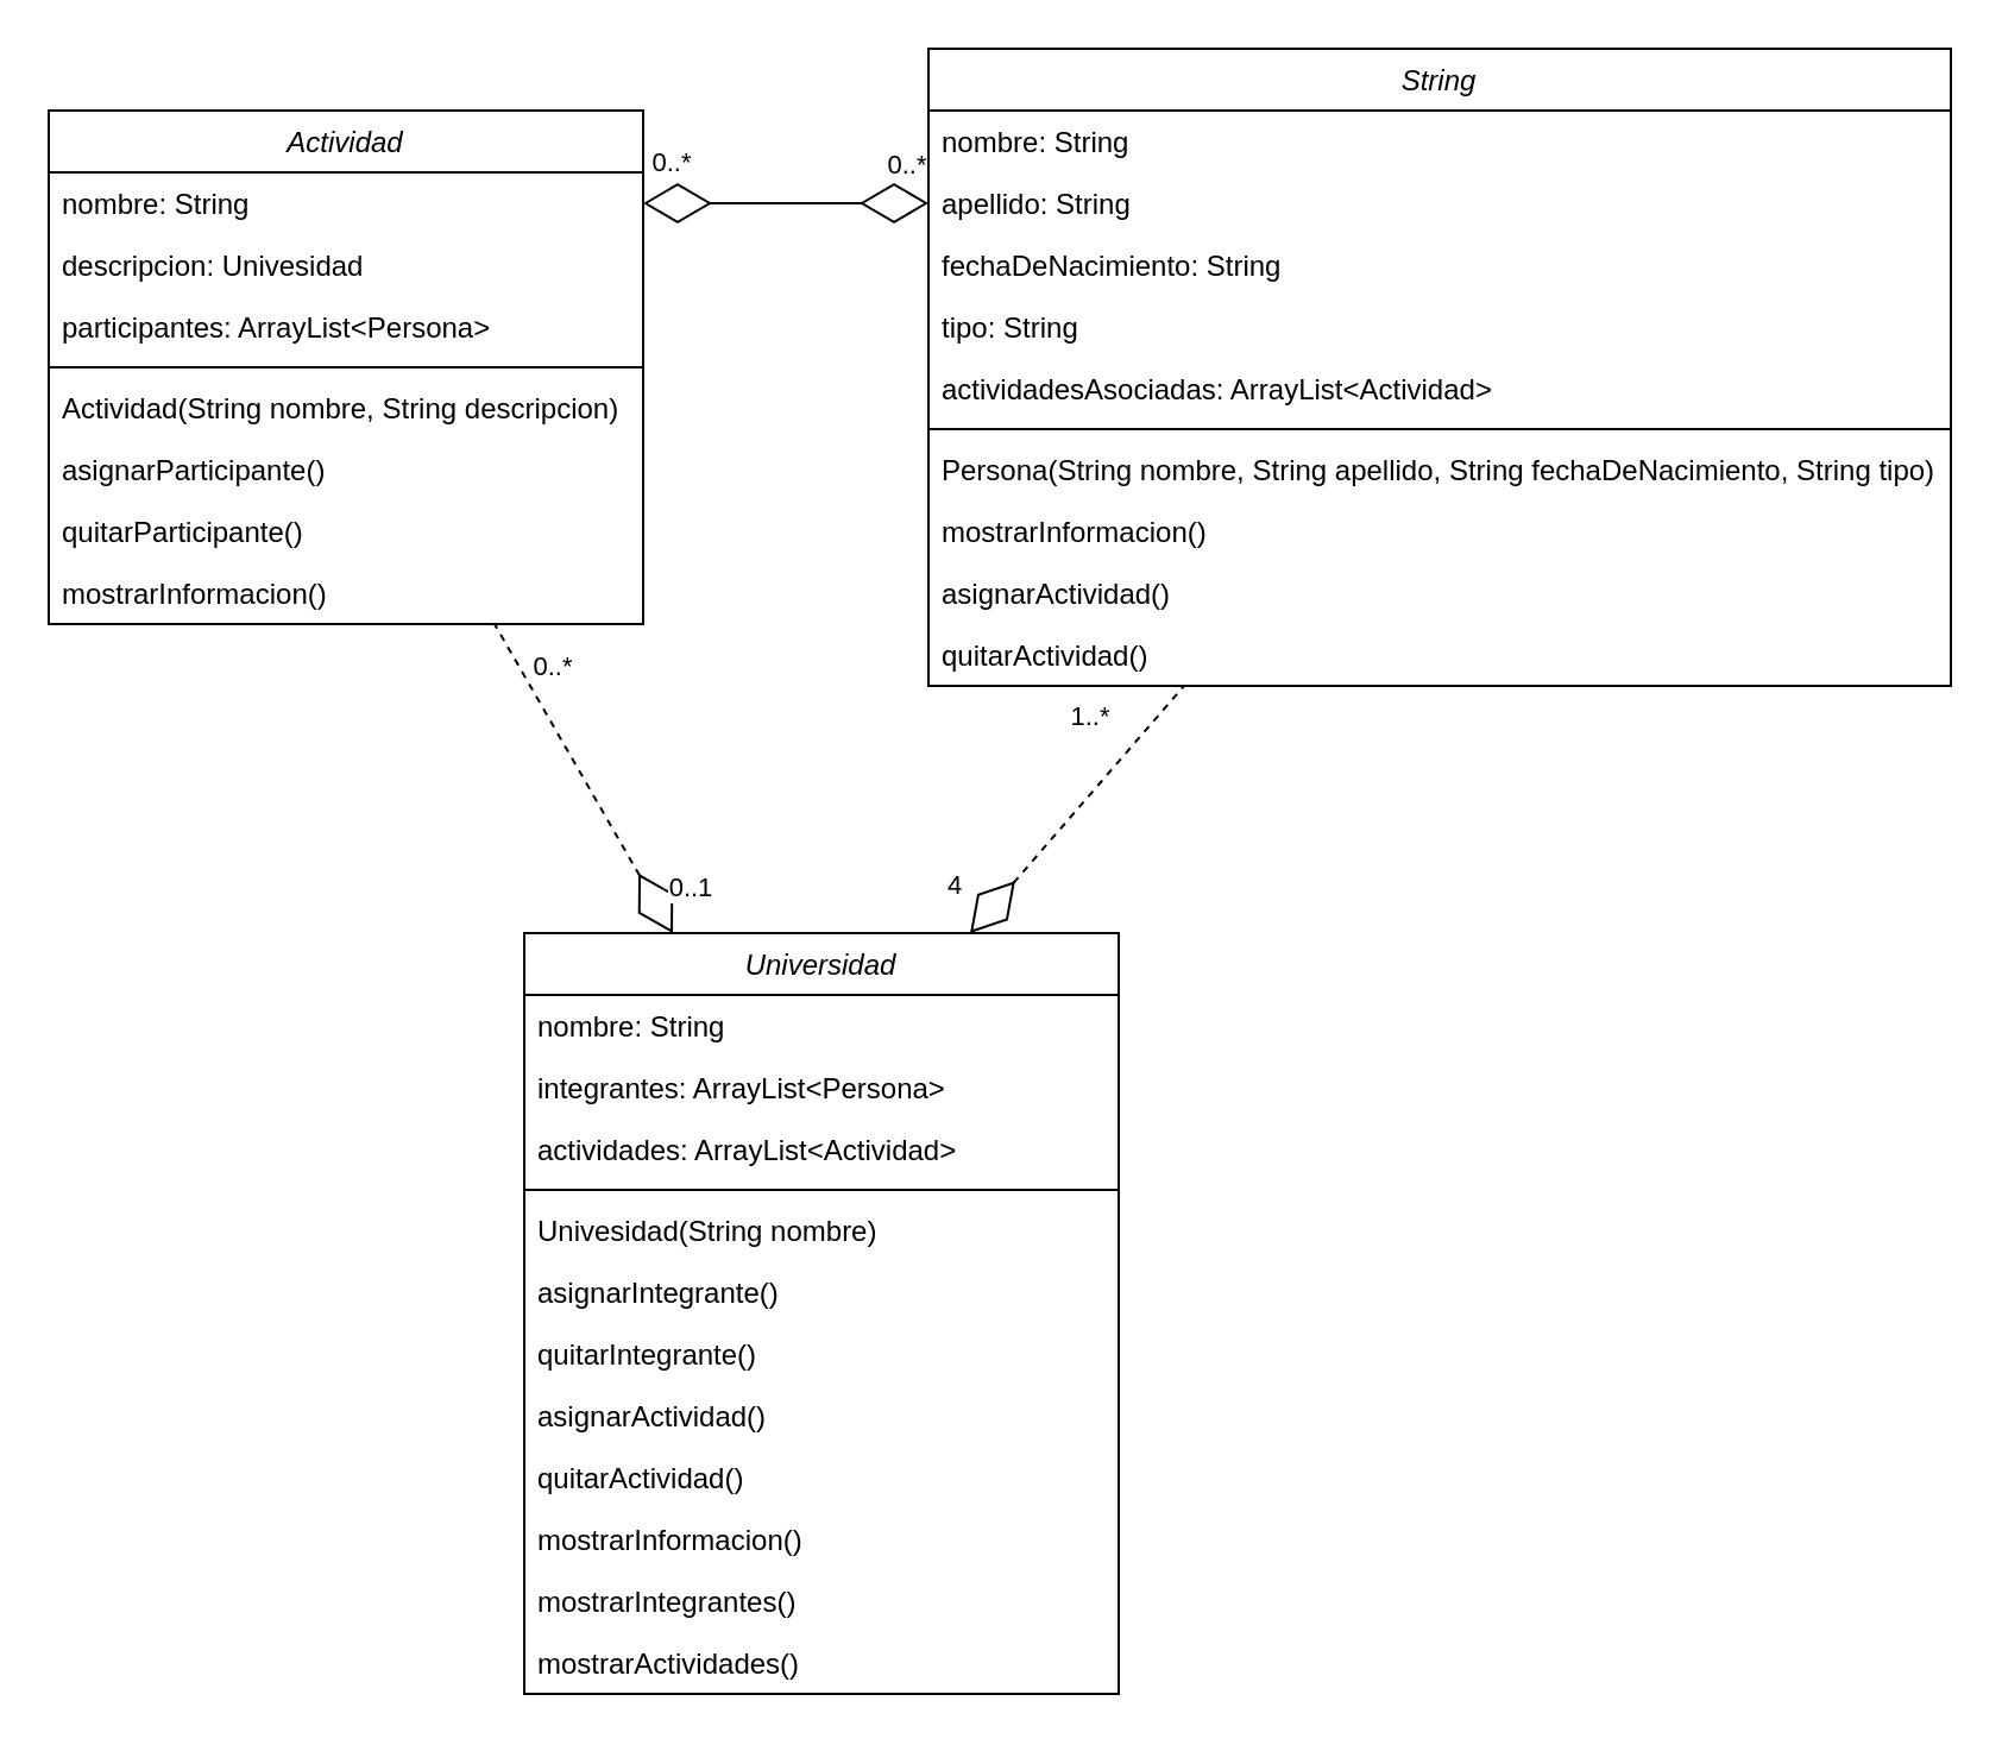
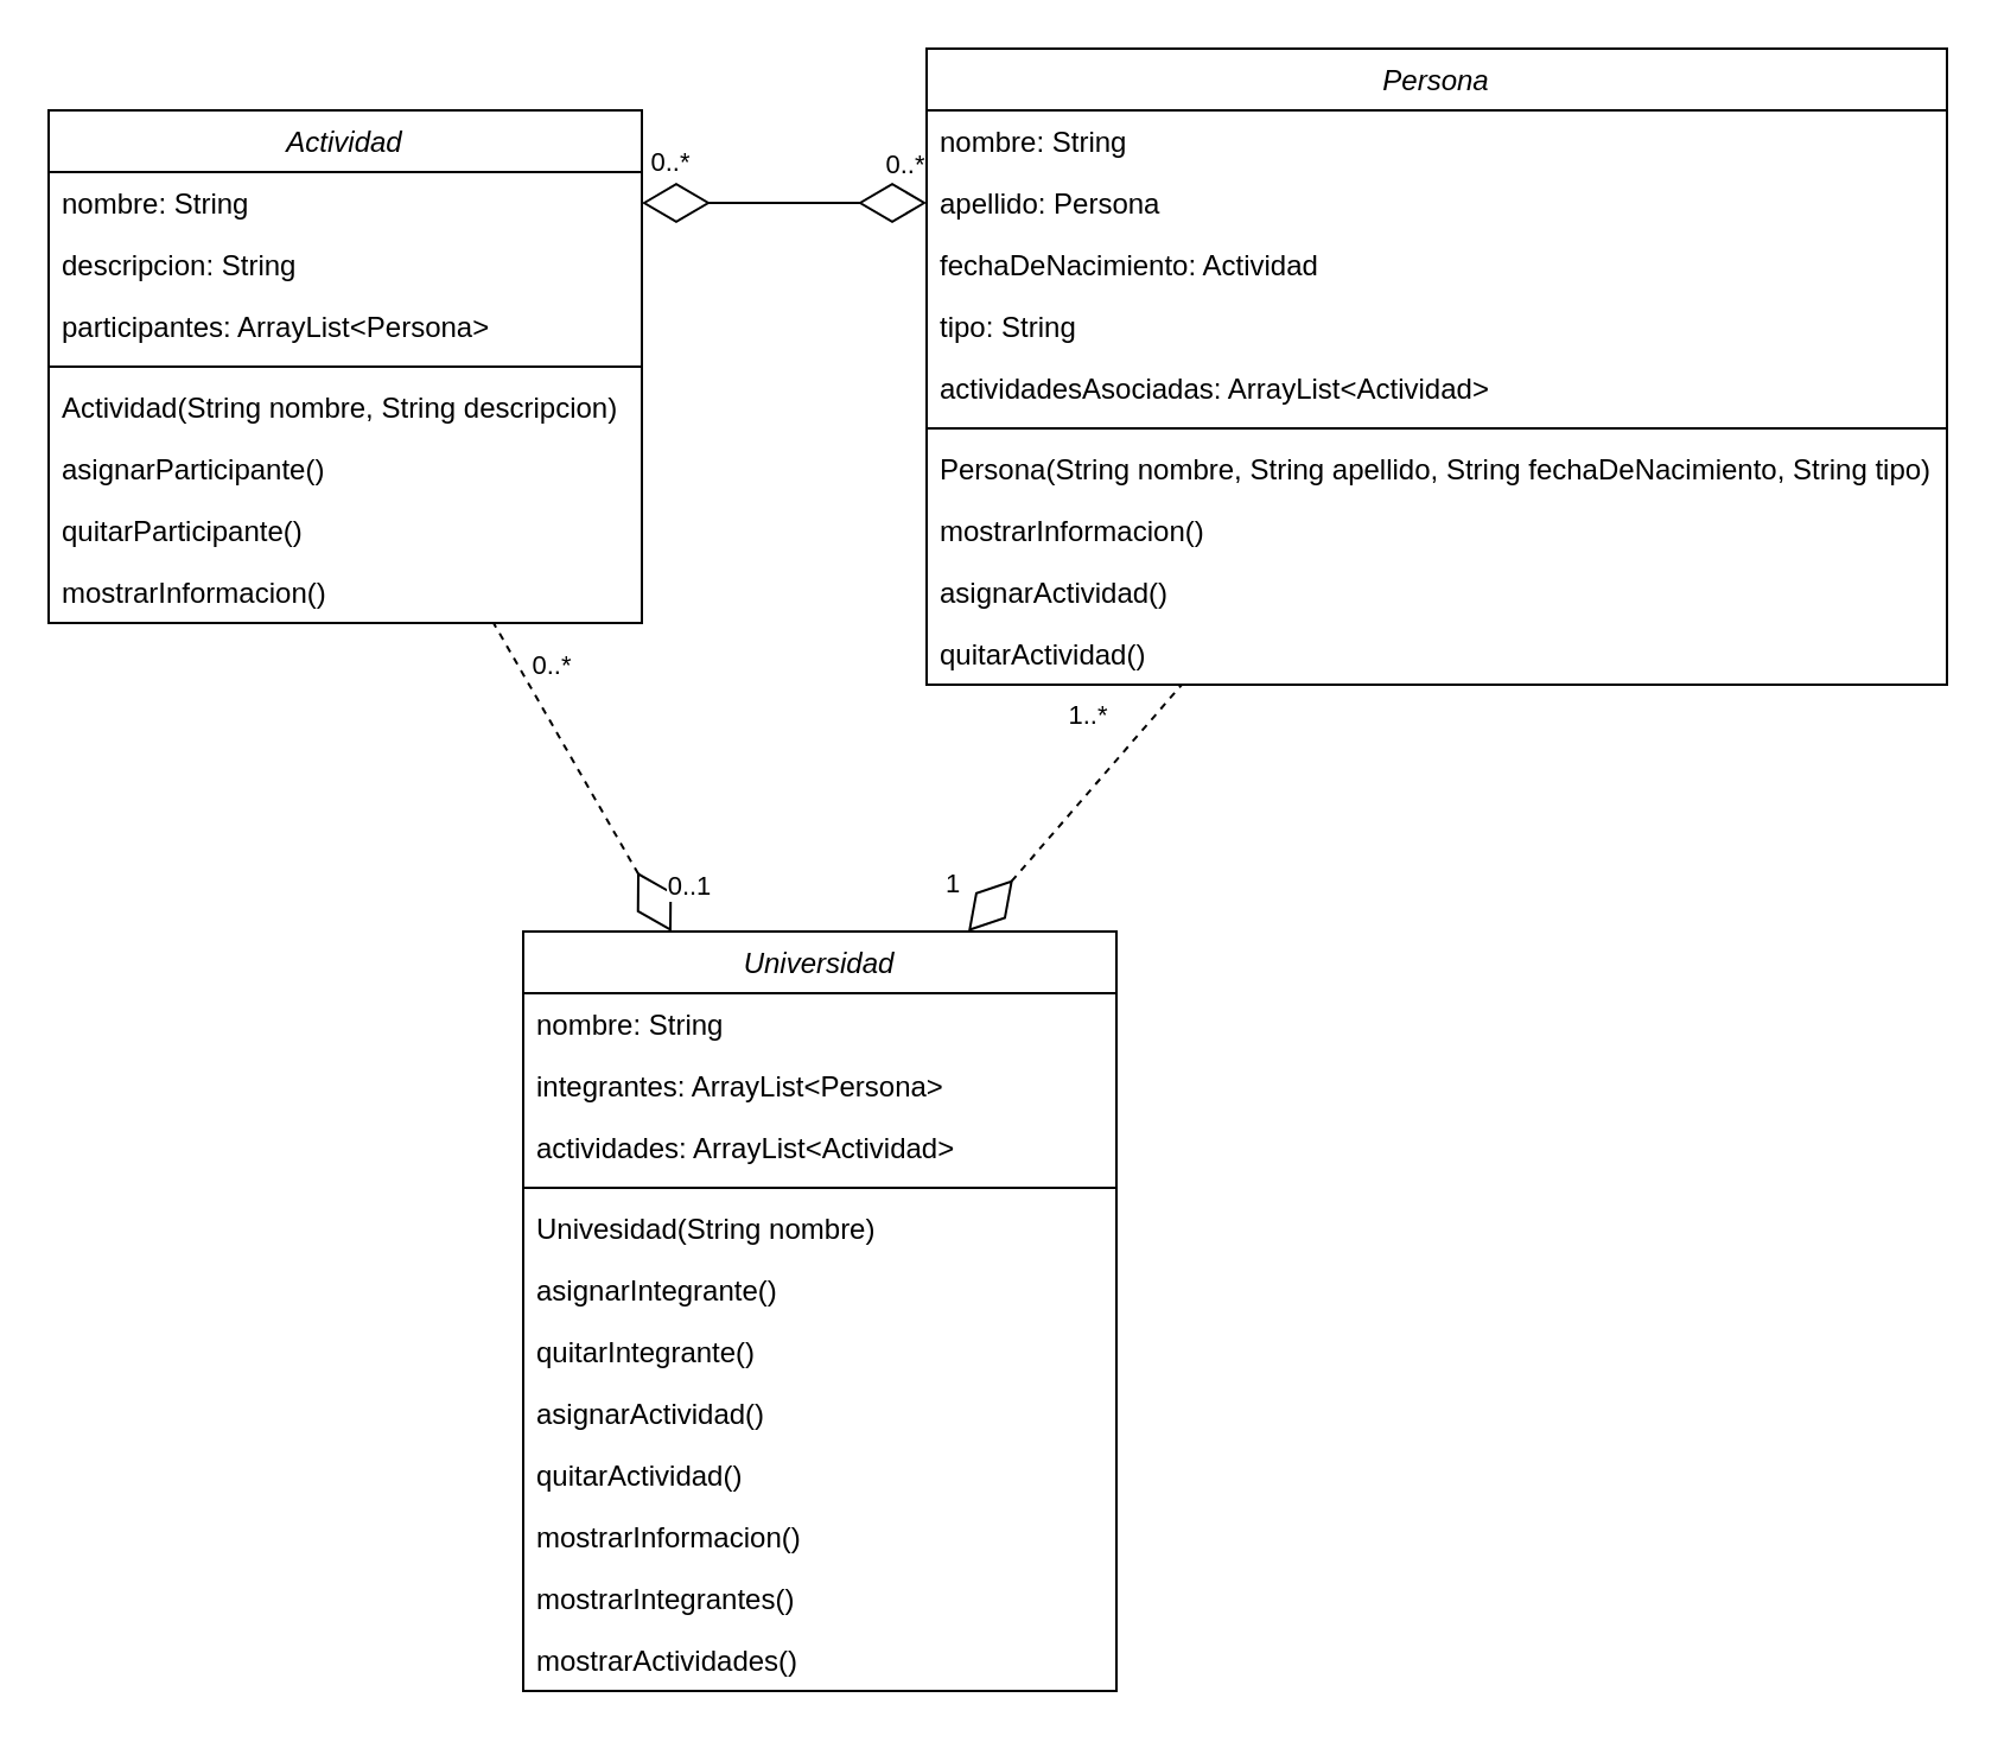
  <mxCell id="0" />
  <mxCell id="1" parent="0" />
- <mxCell id="2" value="String" style="swimlane;fontStyle=2;align=center;verticalAlign=top;childLayout=stackLayout;horizontal=1;startSize=26;horizontalStack=0;resizeParent=1;resizeLast=0;collapsible=1;marginBottom=0;rounded=0;shadow=0;strokeWidth=1;" parent="1" vertex="1"><mxGeometry x="390" y="20" width="430" height="268" as="geometry"><mxRectangle x="230" y="140" width="160" height="26" as="alternateBounds" /></mxGeometry></mxCell>
+ <mxCell id="2" value="Persona" style="swimlane;fontStyle=2;align=center;verticalAlign=top;childLayout=stackLayout;horizontal=1;startSize=26;horizontalStack=0;resizeParent=1;resizeLast=0;collapsible=1;marginBottom=0;rounded=0;shadow=0;strokeWidth=1;" parent="1" vertex="1"><mxGeometry x="390" y="20" width="430" height="268" as="geometry"><mxRectangle x="230" y="140" width="160" height="26" as="alternateBounds" /></mxGeometry></mxCell>
  <mxCell id="3" value="nombre: String" style="text;align=left;verticalAlign=top;spacingLeft=4;spacingRight=4;overflow=hidden;rotatable=0;points=[[0,0.5],[1,0.5]];portConstraint=eastwest;rounded=0;shadow=0;html=0;" parent="2" vertex="1"><mxGeometry y="26" width="430" height="26" as="geometry" /></mxCell>
- <mxCell id="4" value="apellido: String" style="text;align=left;verticalAlign=top;spacingLeft=4;spacingRight=4;overflow=hidden;rotatable=0;points=[[0,0.5],[1,0.5]];portConstraint=eastwest;" parent="2" vertex="1"><mxGeometry y="52" width="430" height="26" as="geometry" /></mxCell>
- <mxCell id="5" value="fechaDeNacimiento: String" style="text;align=left;verticalAlign=top;spacingLeft=4;spacingRight=4;overflow=hidden;rotatable=0;points=[[0,0.5],[1,0.5]];portConstraint=eastwest;rounded=0;shadow=0;html=0;" parent="2" vertex="1"><mxGeometry y="78" width="430" height="26" as="geometry" /></mxCell>
+ <mxCell id="4" value="apellido: Persona" style="text;align=left;verticalAlign=top;spacingLeft=4;spacingRight=4;overflow=hidden;rotatable=0;points=[[0,0.5],[1,0.5]];portConstraint=eastwest;" parent="2" vertex="1"><mxGeometry y="52" width="430" height="26" as="geometry" /></mxCell>
+ <mxCell id="5" value="fechaDeNacimiento: Actividad" style="text;align=left;verticalAlign=top;spacingLeft=4;spacingRight=4;overflow=hidden;rotatable=0;points=[[0,0.5],[1,0.5]];portConstraint=eastwest;rounded=0;shadow=0;html=0;" parent="2" vertex="1"><mxGeometry y="78" width="430" height="26" as="geometry" /></mxCell>
  <mxCell id="6" value="tipo: String" style="text;align=left;verticalAlign=top;spacingLeft=4;spacingRight=4;overflow=hidden;rotatable=0;points=[[0,0.5],[1,0.5]];portConstraint=eastwest;rounded=0;shadow=0;html=0;" parent="2" vertex="1"><mxGeometry y="104" width="430" height="26" as="geometry" /></mxCell>
  <mxCell id="7" value="actividadesAsociadas: ArrayList&lt;Actividad&gt;" style="text;align=left;verticalAlign=top;spacingLeft=4;spacingRight=4;overflow=hidden;rotatable=0;points=[[0,0.5],[1,0.5]];portConstraint=eastwest;rounded=0;shadow=0;html=0;" parent="2" vertex="1"><mxGeometry y="130" width="430" height="26" as="geometry" /></mxCell>
  <mxCell id="8" value="" style="line;html=1;strokeWidth=1;align=left;verticalAlign=middle;spacingTop=-1;spacingLeft=3;spacingRight=3;rotatable=0;labelPosition=right;points=[];portConstraint=eastwest;" parent="2" vertex="1"><mxGeometry y="156" width="430" height="8" as="geometry" /></mxCell>
  <mxCell id="9" value="Persona(String nombre, String apellido, String fechaDeNacimiento, String tipo)" style="text;align=left;verticalAlign=top;spacingLeft=4;spacingRight=4;overflow=hidden;rotatable=0;points=[[0,0.5],[1,0.5]];portConstraint=eastwest;" parent="2" vertex="1"><mxGeometry y="164" width="430" height="26" as="geometry" /></mxCell>
  <mxCell id="10" value="mostrarInformacion()" style="text;align=left;verticalAlign=top;spacingLeft=4;spacingRight=4;overflow=hidden;rotatable=0;points=[[0,0.5],[1,0.5]];portConstraint=eastwest;" parent="2" vertex="1"><mxGeometry y="190" width="430" height="26" as="geometry" /></mxCell>
  <mxCell id="11" value="asignarActividad()" style="text;align=left;verticalAlign=top;spacingLeft=4;spacingRight=4;overflow=hidden;rotatable=0;points=[[0,0.5],[1,0.5]];portConstraint=eastwest;" parent="2" vertex="1"><mxGeometry y="216" width="430" height="26" as="geometry" /></mxCell>
  <mxCell id="12" value="quitarActividad()" style="text;align=left;verticalAlign=top;spacingLeft=4;spacingRight=4;overflow=hidden;rotatable=0;points=[[0,0.5],[1,0.5]];portConstraint=eastwest;" parent="2" vertex="1"><mxGeometry y="242" width="430" height="26" as="geometry" /></mxCell>
  <mxCell id="13" value="Actividad" style="swimlane;fontStyle=2;align=center;verticalAlign=top;childLayout=stackLayout;horizontal=1;startSize=26;horizontalStack=0;resizeParent=1;resizeLast=0;collapsible=1;marginBottom=0;rounded=0;shadow=0;strokeWidth=1;" parent="1" vertex="1"><mxGeometry x="20" y="46" width="250" height="216" as="geometry"><mxRectangle x="230" y="140" width="160" height="26" as="alternateBounds" /></mxGeometry></mxCell>
  <mxCell id="14" value="nombre: String" style="text;align=left;verticalAlign=top;spacingLeft=4;spacingRight=4;overflow=hidden;rotatable=0;points=[[0,0.5],[1,0.5]];portConstraint=eastwest;rounded=0;shadow=0;html=0;" parent="13" vertex="1"><mxGeometry y="26" width="250" height="26" as="geometry" /></mxCell>
- <mxCell id="15" value="descripcion: Univesidad" style="text;align=left;verticalAlign=top;spacingLeft=4;spacingRight=4;overflow=hidden;rotatable=0;points=[[0,0.5],[1,0.5]];portConstraint=eastwest;rounded=0;shadow=0;html=0;" parent="13" vertex="1"><mxGeometry y="52" width="250" height="26" as="geometry" /></mxCell>
+ <mxCell id="15" value="descripcion: String" style="text;align=left;verticalAlign=top;spacingLeft=4;spacingRight=4;overflow=hidden;rotatable=0;points=[[0,0.5],[1,0.5]];portConstraint=eastwest;rounded=0;shadow=0;html=0;" parent="13" vertex="1"><mxGeometry y="52" width="250" height="26" as="geometry" /></mxCell>
  <mxCell id="16" value="participantes: ArrayList&lt;Persona&gt;" style="text;align=left;verticalAlign=top;spacingLeft=4;spacingRight=4;overflow=hidden;rotatable=0;points=[[0,0.5],[1,0.5]];portConstraint=eastwest;rounded=0;shadow=0;html=0;" parent="13" vertex="1"><mxGeometry y="78" width="250" height="26" as="geometry" /></mxCell>
  <mxCell id="17" value="" style="line;html=1;strokeWidth=1;align=left;verticalAlign=middle;spacingTop=-1;spacingLeft=3;spacingRight=3;rotatable=0;labelPosition=right;points=[];portConstraint=eastwest;" parent="13" vertex="1"><mxGeometry y="104" width="250" height="8" as="geometry" /></mxCell>
  <mxCell id="18" value="Actividad(String nombre, String descripcion)" style="text;align=left;verticalAlign=top;spacingLeft=4;spacingRight=4;overflow=hidden;rotatable=0;points=[[0,0.5],[1,0.5]];portConstraint=eastwest;fillColor=none;" parent="13" vertex="1"><mxGeometry y="112" width="250" height="26" as="geometry" /></mxCell>
  <mxCell id="19" value="asignarParticipante()" style="text;align=left;verticalAlign=top;spacingLeft=4;spacingRight=4;overflow=hidden;rotatable=0;points=[[0,0.5],[1,0.5]];portConstraint=eastwest;" parent="13" vertex="1"><mxGeometry y="138" width="250" height="26" as="geometry" /></mxCell>
  <mxCell id="20" value="quitarParticipante()" style="text;align=left;verticalAlign=top;spacingLeft=4;spacingRight=4;overflow=hidden;rotatable=0;points=[[0,0.5],[1,0.5]];portConstraint=eastwest;" parent="13" vertex="1"><mxGeometry y="164" width="250" height="26" as="geometry" /></mxCell>
  <mxCell id="21" value="mostrarInformacion()" style="text;align=left;verticalAlign=top;spacingLeft=4;spacingRight=4;overflow=hidden;rotatable=0;points=[[0,0.5],[1,0.5]];portConstraint=eastwest;" parent="13" vertex="1"><mxGeometry y="190" width="250" height="26" as="geometry" /></mxCell>
  <mxCell id="22" style="rounded=0;orthogonalLoop=1;jettySize=auto;html=1;exitX=0.25;exitY=0;exitDx=0;exitDy=0;entryX=0.75;entryY=1;entryDx=0;entryDy=0;startArrow=diamondThin;startFill=0;endArrow=none;endFill=0;startSize=26;dashed=1;" parent="1" source="25" target="13" edge="1"><mxGeometry relative="1" as="geometry"><mxPoint x="220" y="282" as="targetPoint" /></mxGeometry></mxCell>
  <mxCell id="23" style="rounded=0;orthogonalLoop=1;jettySize=auto;html=1;exitX=0.75;exitY=0;exitDx=0;exitDy=0;entryX=0.25;entryY=1;entryDx=0;entryDy=0;startArrow=diamondThin;startFill=0;endArrow=none;endFill=0;startSize=26;dashed=1;" parent="1" source="25" target="2" edge="1"><mxGeometry relative="1" as="geometry" /></mxCell>
  <mxCell id="24" value="0..1" style="edgeLabel;html=1;align=center;verticalAlign=middle;resizable=0;points=[];" parent="23" vertex="1" connectable="0"><mxGeometry x="-0.557" y="2" relative="1" as="geometry"><mxPoint x="-136" y="4" as="offset" /></mxGeometry></mxCell>
  <mxCell id="25" value="Universidad" style="swimlane;fontStyle=2;align=center;verticalAlign=top;childLayout=stackLayout;horizontal=1;startSize=26;horizontalStack=0;resizeParent=1;resizeLast=0;collapsible=1;marginBottom=0;rounded=0;shadow=0;strokeWidth=1;" parent="1" vertex="1"><mxGeometry x="220" y="392" width="250" height="320" as="geometry"><mxRectangle x="230" y="140" width="160" height="26" as="alternateBounds" /></mxGeometry></mxCell>
  <mxCell id="26" value="nombre: String" style="text;align=left;verticalAlign=top;spacingLeft=4;spacingRight=4;overflow=hidden;rotatable=0;points=[[0,0.5],[1,0.5]];portConstraint=eastwest;rounded=0;shadow=0;html=0;" parent="25" vertex="1"><mxGeometry y="26" width="250" height="26" as="geometry" /></mxCell>
  <mxCell id="27" value="integrantes: ArrayList&lt;Persona&gt;" style="text;align=left;verticalAlign=top;spacingLeft=4;spacingRight=4;overflow=hidden;rotatable=0;points=[[0,0.5],[1,0.5]];portConstraint=eastwest;rounded=0;shadow=0;html=0;" parent="25" vertex="1"><mxGeometry y="52" width="250" height="26" as="geometry" /></mxCell>
  <mxCell id="28" value="actividades: ArrayList&lt;Actividad&gt;" style="text;align=left;verticalAlign=top;spacingLeft=4;spacingRight=4;overflow=hidden;rotatable=0;points=[[0,0.5],[1,0.5]];portConstraint=eastwest;rounded=0;shadow=0;html=0;" parent="25" vertex="1"><mxGeometry y="78" width="250" height="26" as="geometry" /></mxCell>
  <mxCell id="29" value="" style="line;html=1;strokeWidth=1;align=left;verticalAlign=middle;spacingTop=-1;spacingLeft=3;spacingRight=3;rotatable=0;labelPosition=right;points=[];portConstraint=eastwest;" parent="25" vertex="1"><mxGeometry y="104" width="250" height="8" as="geometry" /></mxCell>
  <mxCell id="30" value="Univesidad(String nombre)" style="text;align=left;verticalAlign=top;spacingLeft=4;spacingRight=4;overflow=hidden;rotatable=0;points=[[0,0.5],[1,0.5]];portConstraint=eastwest;" parent="25" vertex="1"><mxGeometry y="112" width="250" height="26" as="geometry" /></mxCell>
  <mxCell id="31" value="asignarIntegrante()" style="text;align=left;verticalAlign=top;spacingLeft=4;spacingRight=4;overflow=hidden;rotatable=0;points=[[0,0.5],[1,0.5]];portConstraint=eastwest;" parent="25" vertex="1"><mxGeometry y="138" width="250" height="26" as="geometry" /></mxCell>
  <mxCell id="32" value="quitarIntegrante()" style="text;align=left;verticalAlign=top;spacingLeft=4;spacingRight=4;overflow=hidden;rotatable=0;points=[[0,0.5],[1,0.5]];portConstraint=eastwest;" parent="25" vertex="1"><mxGeometry y="164" width="250" height="26" as="geometry" /></mxCell>
  <mxCell id="33" value="asignarActividad()" style="text;align=left;verticalAlign=top;spacingLeft=4;spacingRight=4;overflow=hidden;rotatable=0;points=[[0,0.5],[1,0.5]];portConstraint=eastwest;" parent="25" vertex="1"><mxGeometry y="190" width="250" height="26" as="geometry" /></mxCell>
  <mxCell id="34" value="quitarActividad()" style="text;align=left;verticalAlign=top;spacingLeft=4;spacingRight=4;overflow=hidden;rotatable=0;points=[[0,0.5],[1,0.5]];portConstraint=eastwest;" vertex="1" parent="25"><mxGeometry y="216" width="250" height="26" as="geometry" /></mxCell>
  <mxCell id="35" value="mostrarInformacion()" style="text;align=left;verticalAlign=top;spacingLeft=4;spacingRight=4;overflow=hidden;rotatable=0;points=[[0,0.5],[1,0.5]];portConstraint=eastwest;" parent="25" vertex="1"><mxGeometry y="242" width="250" height="26" as="geometry" /></mxCell>
  <mxCell id="36" value="mostrarIntegrantes()" style="text;align=left;verticalAlign=top;spacingLeft=4;spacingRight=4;overflow=hidden;rotatable=0;points=[[0,0.5],[1,0.5]];portConstraint=eastwest;" vertex="1" parent="25"><mxGeometry y="268" width="250" height="26" as="geometry" /></mxCell>
  <mxCell id="37" value="mostrarActividades()" style="text;align=left;verticalAlign=top;spacingLeft=4;spacingRight=4;overflow=hidden;rotatable=0;points=[[0,0.5],[1,0.5]];portConstraint=eastwest;" vertex="1" parent="25"><mxGeometry y="294" width="250" height="26" as="geometry" /></mxCell>
  <mxCell id="38" style="rounded=0;orthogonalLoop=1;jettySize=auto;html=1;exitX=1;exitY=0.5;exitDx=0;exitDy=0;entryX=0;entryY=0.5;entryDx=0;entryDy=0;endArrow=diamondThin;endFill=0;startArrow=diamondThin;startFill=0;endSize=26;startSize=26;" parent="1" source="14" target="4" edge="1"><mxGeometry relative="1" as="geometry" /></mxCell>
  <mxCell id="39" value="0..*" style="edgeLabel;html=1;align=center;verticalAlign=middle;resizable=0;points=[];" parent="38" vertex="1" connectable="0"><mxGeometry x="-0.689" relative="1" as="geometry"><mxPoint x="-8" y="-18" as="offset" /></mxGeometry></mxCell>
  <mxCell id="40" value="0..*" style="edgeLabel;html=1;align=center;verticalAlign=middle;resizable=0;points=[];" parent="1" vertex="1" connectable="0"><mxGeometry x="380.003" y="68" as="geometry" /></mxCell>
  <mxCell id="41" value="1..*" style="edgeLabel;html=1;align=center;verticalAlign=middle;resizable=0;points=[];" parent="1" vertex="1" connectable="0"><mxGeometry x="450.001" y="301.996" as="geometry"><mxPoint x="7" y="-1" as="offset" /></mxGeometry></mxCell>
- <mxCell id="42" value="4" style="edgeLabel;html=1;align=center;verticalAlign=middle;resizable=0;points=[];" parent="1" vertex="1" connectable="0"><mxGeometry x="400.001" y="371.996" as="geometry" /></mxCell>
+ <mxCell id="42" value="1" style="edgeLabel;html=1;align=center;verticalAlign=middle;resizable=0;points=[];" parent="1" vertex="1" connectable="0"><mxGeometry x="400.001" y="371.996" as="geometry" /></mxCell>
  <mxCell id="43" value="0..*" style="edgeLabel;html=1;align=center;verticalAlign=middle;resizable=0;points=[];" parent="1" vertex="1" connectable="0"><mxGeometry x="230.001" y="281.996" as="geometry"><mxPoint x="1" y="-2" as="offset" /></mxGeometry></mxCell>
